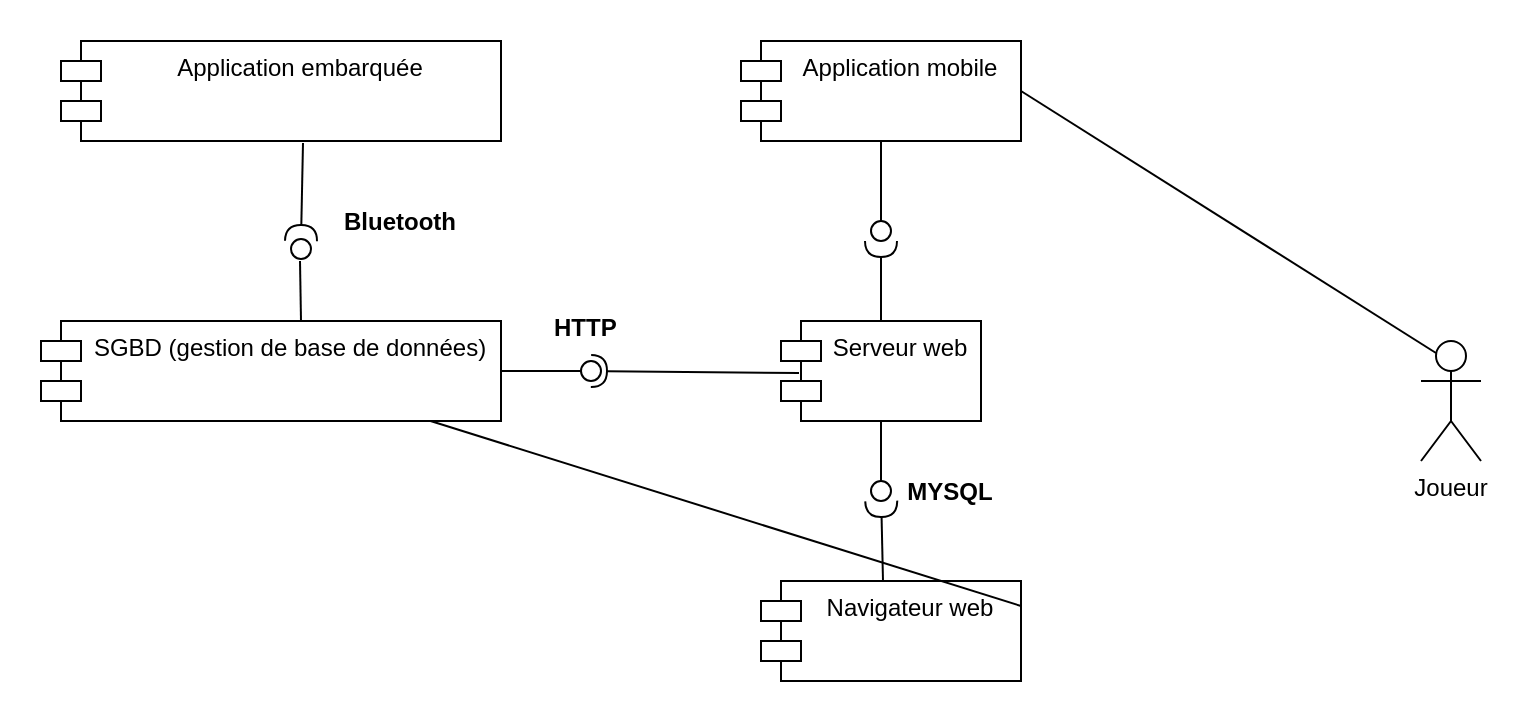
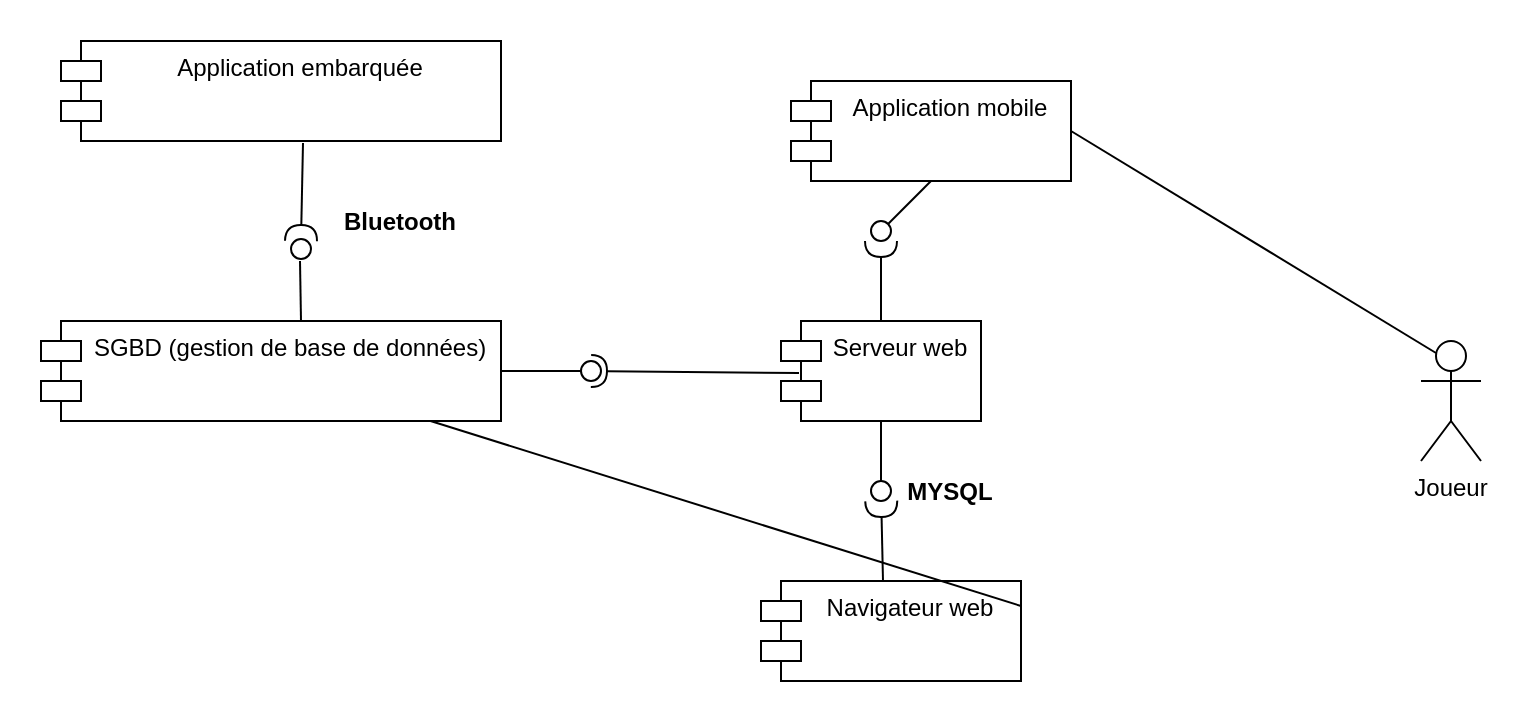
  <mxCell id="0" />
  <mxCell id="1" parent="0" />
  <mxCell id="2" value="Serveur web" style="shape=module;align=left;spacingLeft=20;align=center;verticalAlign=top;" vertex="1" parent="1"><mxGeometry x="390" y="160" width="100" height="50" as="geometry" /></mxCell>
  <mxCell id="3" value="Navigateur web" style="shape=module;align=left;spacingLeft=20;align=center;verticalAlign=top;" vertex="1" parent="1"><mxGeometry x="380" y="290" width="130" height="50" as="geometry" /></mxCell>
- <mxCell id="4" value="Application mobile" style="shape=module;align=left;spacingLeft=20;align=center;verticalAlign=top;" vertex="1" parent="1"><mxGeometry x="370" y="20" width="140" height="50" as="geometry" /></mxCell>
+ <mxCell id="4" value="Application mobile" style="shape=module;align=left;spacingLeft=20;align=center;verticalAlign=top;" vertex="1" parent="1"><mxGeometry x="395" y="40" width="140" height="50" as="geometry" /></mxCell>
  <mxCell id="5" value="" style="rounded=0;orthogonalLoop=1;jettySize=auto;html=1;endArrow=none;endFill=0;sketch=0;sourcePerimeterSpacing=0;targetPerimeterSpacing=0;exitX=0.5;exitY=1;exitDx=0;exitDy=0;" edge="1" target="7" parent="1" source="2"><mxGeometry relative="1" as="geometry"><mxPoint x="450" y="210" as="sourcePoint" /></mxGeometry></mxCell>
  <mxCell id="6" value="" style="rounded=0;orthogonalLoop=1;jettySize=auto;html=1;endArrow=halfCircle;endFill=0;endSize=6;strokeWidth=1;sketch=0;exitX=0.5;exitY=0;exitDx=0;exitDy=0;" edge="1" target="7" parent="1"><mxGeometry relative="1" as="geometry"><mxPoint x="441" y="290" as="sourcePoint" /><mxPoint x="441" y="260" as="targetPoint" /></mxGeometry></mxCell>
  <mxCell id="7" value="" style="ellipse;whiteSpace=wrap;html=1;align=center;aspect=fixed;resizable=0;points=[];outlineConnect=0;sketch=0;" vertex="1" parent="1"><mxGeometry x="435" y="240" width="10" height="10" as="geometry" /></mxCell>
  <mxCell id="8" value="MYSQL" style="text;align=center;fontStyle=1;verticalAlign=middle;spacingLeft=3;spacingRight=3;strokeColor=none;rotatable=0;points=[[0,0.5],[1,0.5]];portConstraint=eastwest;" vertex="1" parent="1"><mxGeometry x="450" y="235" width="50" height="20" as="geometry" /></mxCell>
  <mxCell id="9" value="" style="rounded=0;orthogonalLoop=1;jettySize=auto;html=1;endArrow=none;endFill=0;sketch=0;sourcePerimeterSpacing=0;targetPerimeterSpacing=0;exitX=0.5;exitY=1;exitDx=0;exitDy=0;" edge="1" target="11" parent="1" source="4"><mxGeometry relative="1" as="geometry"><mxPoint x="280" y="295" as="sourcePoint" /></mxGeometry></mxCell>
  <mxCell id="10" value="" style="rounded=0;orthogonalLoop=1;jettySize=auto;html=1;endArrow=halfCircle;endFill=0;endSize=6;strokeWidth=1;sketch=0;exitX=0.5;exitY=0;exitDx=0;exitDy=0;" edge="1" target="11" parent="1" source="2"><mxGeometry relative="1" as="geometry"><mxPoint x="320" y="295" as="sourcePoint" /><mxPoint x="440" y="130" as="targetPoint" /></mxGeometry></mxCell>
  <mxCell id="11" value="" style="ellipse;whiteSpace=wrap;html=1;align=center;aspect=fixed;resizable=0;points=[];outlineConnect=0;sketch=0;" vertex="1" parent="1"><mxGeometry x="435" y="110" width="10" height="10" as="geometry" /></mxCell>
  <mxCell id="12" value="Joueur" style="shape=umlActor;verticalLabelPosition=bottom;verticalAlign=top;html=1;" vertex="1" parent="1"><mxGeometry x="710" y="170" width="30" height="60" as="geometry" /></mxCell>
  <mxCell id="13" value="" style="endArrow=none;html=1;rounded=0;entryX=1;entryY=0.5;entryDx=0;entryDy=0;exitX=0.25;exitY=0.1;exitDx=0;exitDy=0;exitPerimeter=0;" edge="1" parent="1" source="12" target="4"><mxGeometry width="50" height="50" relative="1" as="geometry"><mxPoint x="280" y="320" as="sourcePoint" /><mxPoint x="330" y="270" as="targetPoint" /></mxGeometry></mxCell>
  <mxCell id="14" value="" style="endArrow=none;html=1;rounded=0;exitX=1;exitY=0.25;exitDx=0;exitDy=0;" edge="1" parent="1" source="3" target="15"><mxGeometry width="50" height="50" relative="1" as="geometry"><mxPoint x="630" y="290" as="sourcePoint" /><mxPoint x="680" y="240" as="targetPoint" /></mxGeometry></mxCell>
  <mxCell id="15" value="SGBD (gestion de base de données)" style="shape=module;align=left;spacingLeft=20;align=center;verticalAlign=top;" vertex="1" parent="1"><mxGeometry x="20" y="160" width="230" height="50" as="geometry" /></mxCell>
- <mxCell id="16" value="&lt;div style=&quot;text-align: center;&quot;&gt;&lt;span style=&quot;background-color: initial;&quot;&gt;&lt;b&gt;HTTP&lt;/b&gt;&lt;/span&gt;&lt;/div&gt;" style="text;whiteSpace=wrap;html=1;" vertex="1" parent="1"><mxGeometry x="275" y="150" width="40" height="20" as="geometry" /></mxCell>
  <mxCell id="17" value="" style="rounded=0;orthogonalLoop=1;jettySize=auto;html=1;endArrow=none;endFill=0;sketch=0;sourcePerimeterSpacing=0;targetPerimeterSpacing=0;exitX=1;exitY=0.5;exitDx=0;exitDy=0;" edge="1" parent="1" source="15"><mxGeometry relative="1" as="geometry"><mxPoint x="280" y="295" as="sourcePoint" /><mxPoint x="290" y="185" as="targetPoint" /></mxGeometry></mxCell>
  <mxCell id="18" value="" style="rounded=0;orthogonalLoop=1;jettySize=auto;html=1;endArrow=halfCircle;endFill=0;entryX=0.5;entryY=0.5;endSize=6;strokeWidth=1;sketch=0;exitX=0.09;exitY=0.52;exitDx=0;exitDy=0;exitPerimeter=0;" edge="1" target="19" parent="1" source="2"><mxGeometry relative="1" as="geometry"><mxPoint x="320" y="295" as="sourcePoint" /></mxGeometry></mxCell>
  <mxCell id="19" value="" style="ellipse;whiteSpace=wrap;html=1;align=center;aspect=fixed;resizable=0;points=[];outlineConnect=0;sketch=0;" vertex="1" parent="1"><mxGeometry x="290" y="180" width="10" height="10" as="geometry" /></mxCell>
  <mxCell id="20" value="Application embarquée" style="shape=module;align=left;spacingLeft=20;align=center;verticalAlign=top;" vertex="1" parent="1"><mxGeometry x="30" y="20" width="220" height="50" as="geometry" /></mxCell>
  <mxCell id="21" value="" style="rounded=0;orthogonalLoop=1;jettySize=auto;html=1;endArrow=halfCircle;endFill=0;endSize=6;strokeWidth=1;sketch=0;exitX=0.55;exitY=1.02;exitDx=0;exitDy=0;exitPerimeter=0;" edge="1" parent="1" source="20"><mxGeometry relative="1" as="geometry"><mxPoint x="204" y="101" as="sourcePoint" /><mxPoint x="150" y="120" as="targetPoint" /></mxGeometry></mxCell>
  <mxCell id="22" value="" style="ellipse;whiteSpace=wrap;html=1;align=center;aspect=fixed;resizable=0;points=[];outlineConnect=0;sketch=0;" vertex="1" parent="1"><mxGeometry x="145" y="119" width="10" height="10" as="geometry" /></mxCell>
  <mxCell id="23" value="" style="rounded=0;orthogonalLoop=1;jettySize=auto;html=1;endArrow=none;endFill=0;sketch=0;sourcePerimeterSpacing=0;targetPerimeterSpacing=0;exitX=0.5;exitY=1;exitDx=0;exitDy=0;" edge="1" parent="1"><mxGeometry relative="1" as="geometry"><mxPoint x="149.5" y="130" as="sourcePoint" /><mxPoint x="150" y="160" as="targetPoint" /></mxGeometry></mxCell>
  <mxCell id="24" value="Bluetooth" style="text;align=center;fontStyle=1;verticalAlign=middle;spacingLeft=3;spacingRight=3;strokeColor=none;rotatable=0;points=[[0,0.5],[1,0.5]];portConstraint=eastwest;" vertex="1" parent="1"><mxGeometry x="170" y="100" width="60" height="20" as="geometry" /></mxCell>
